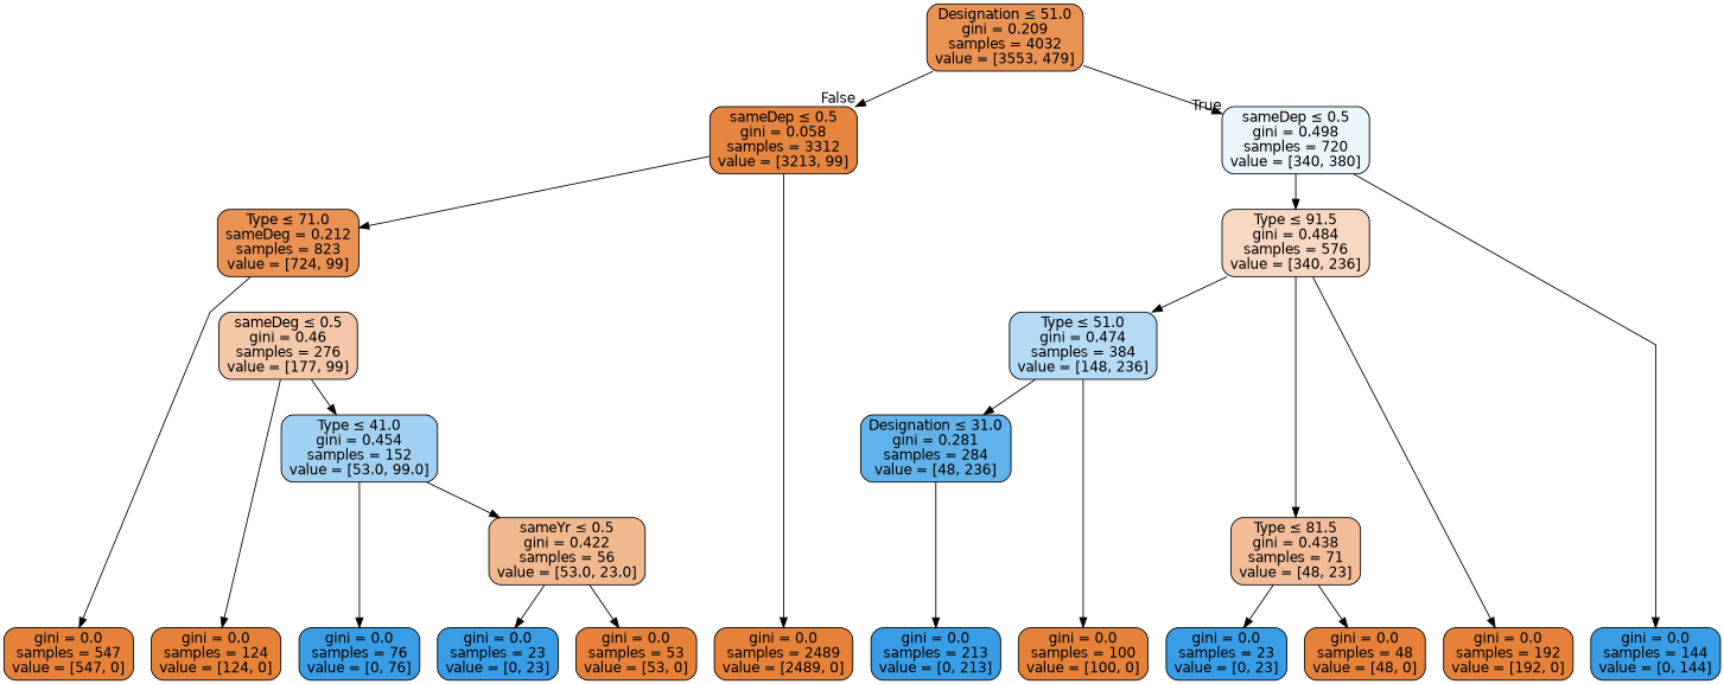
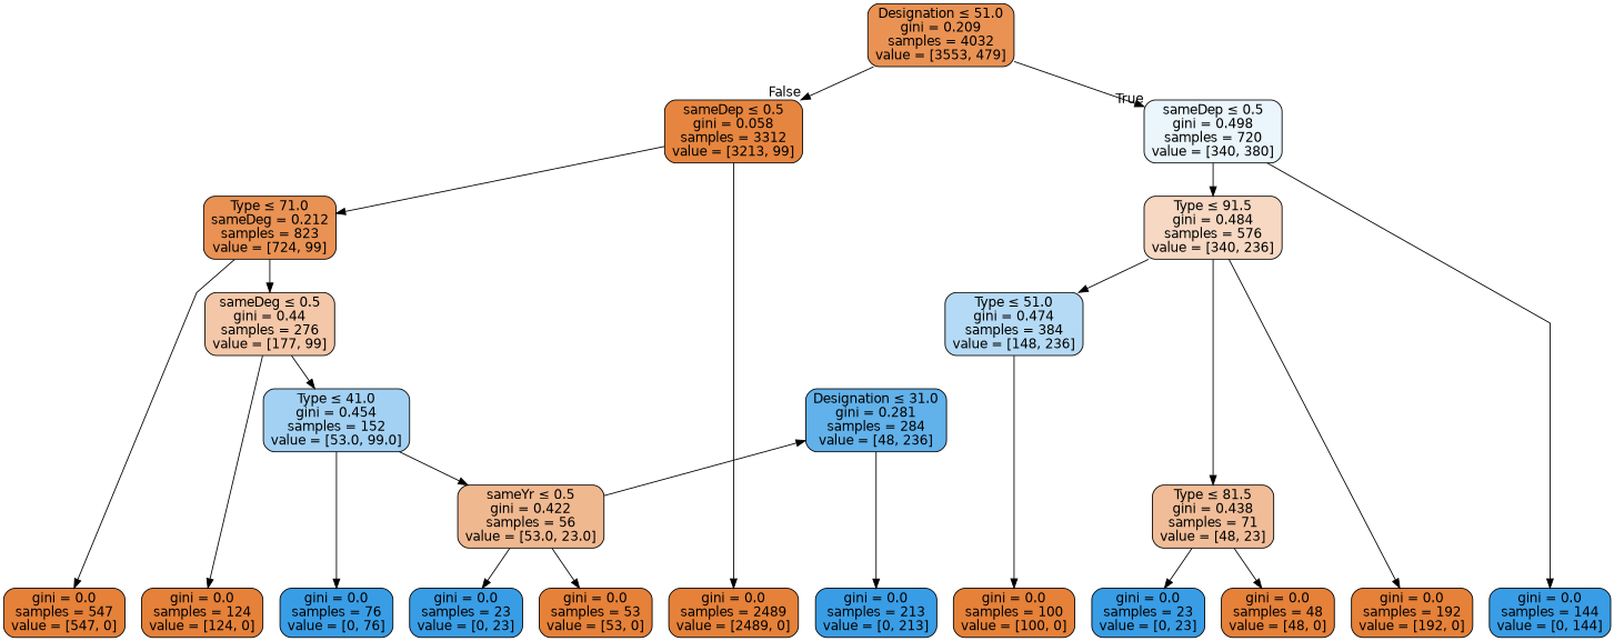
  digraph {
    ranksep=equally
    splines=polyline
    node [color=black fillcolor="#e58139" fontname=helvetica shape=box style="filled, rounded"]
    edge [fontname=helvetica]
    n1 [fillcolor="#e99254" label=<Designation &le; 51.0<br/>gini = 0.209<br/>samples = 4032<br/>value = [3553, 479]>]
    n2 [fillcolor="#eaf5fc" label=<sameDep &le; 0.5<br/>gini = 0.498<br/>samples = 720<br/>value = [340, 380]>]
    n3 [fillcolor="#e6853f" label=<sameDep &le; 0.5<br/>gini = 0.058<br/>samples = 3312<br/>value = [3213, 99]>]
    n4 [fillcolor="#f7d8c2" label=<Type &le; 91.5<br/>gini = 0.484<br/>samples = 576<br/>value = [340, 236]>]
    n5 [fillcolor="#e99254" label=<Type &le; 71.0<br/>sameDeg = 0.212<br/>samples = 823<br/>value = [724, 99]>]
    n6 [fillcolor="#b5daf5" label=<Type &le; 51.0<br/>gini = 0.474<br/>samples = 384<br/>value = [148, 236]>]
-   n7 [fillcolor="#f4c7a8" label=<sameDeg &le; 0.5<br/>gini = 0.46<br/>samples = 276<br/>value = [177, 99]>]
+   n7 [fillcolor="#f4c7a8" label=<sameDeg &le; 0.5<br/>gini = 0.44<br/>samples = 276<br/>value = [177, 99]>]
    n8 [fillcolor="#61b1ea" label=<Designation &le; 31.0<br/>gini = 0.281<br/>samples = 284<br/>value = [48, 236]>]
    n9 [fillcolor="#a3d1f3" label=<Type &le; 41.0<br/>gini = 0.454<br/>samples = 152<br/>value = [53.0, 99.0]>]
    n10 [fillcolor="#f1bd98" label=<Type &le; 81.5<br/>gini = 0.438<br/>samples = 71<br/>value = [48, 23]>]
    n11 [fillcolor="#f0b88f" label=<sameYr &le; 0.5<br/>gini = 0.422<br/>samples = 56<br/>value = [53.0, 23.0]>]
    n12 [label=<gini = 0.0<br/>samples = 100<br/>value = [100, 0]>]
    n13 [label=<gini = 0.0<br/>samples = 48<br/>value = [48, 0]>]
    n14 [fillcolor="#399de5" label=<gini = 0.0<br/>samples = 23<br/>value = [0, 23]>]
    n15 [fillcolor="#399de5" label=<gini = 0.0<br/>samples = 213<br/>value = [0, 213]>]
    n16 [label=<gini = 0.0<br/>samples = 192<br/>value = [192, 0]>]
    n17 [fillcolor="#399de5" label=<gini = 0.0<br/>samples = 144<br/>value = [0, 144]>]
    n18 [label=<gini = 0.0<br/>samples = 2489<br/>value = [2489, 0]>]
    n19 [label=<gini = 0.0<br/>samples = 124<br/>value = [124, 0]>]
    n20 [label=<gini = 0.0<br/>samples = 53<br/>value = [53, 0]>]
    n21 [fillcolor="#399de5" label=<gini = 0.0<br/>samples = 23<br/>value = [0, 23]>]
    n22 [fillcolor="#399de5" label=<gini = 0.0<br/>samples = 76<br/>value = [0, 76]>]
    n23 [label=<gini = 0.0<br/>samples = 547<br/>value = [547, 0]>]
    subgraph sub_1 {
      rank=same
      n1
    }
    subgraph sub_2 {
      rank=same
      n2
      n3
    }
    subgraph sub_3 {
      rank=same
      n4
      n5
    }
    subgraph sub_4 {
      rank=same
      n6
      n7
    }
    subgraph sub_5 {
      rank=same
      n8
      n9
    }
    subgraph sub_6 {
      rank=same
      n10
      n11
    }
    subgraph sub_7 {
      rank=same
      n12
      n13
      n14
      n15
      n16
      n17
      n18
      n19
      n20
      n21
      n22
      n23
    }
    n1 -> n2 [headlabel=True labelangle=45 labeldistance=2.5]
    n1 -> n3 [headlabel=False labelangle=-45 labeldistance=2.5]
    n2 -> n4
    n2 -> n17
    n3 -> n5
    n3 -> n18
    n4 -> n6
    n4 -> n10
    n4 -> n16
+   n5 -> n7
    n5 -> n23
-   n6 -> n8
+   n11 -> n8
    n6 -> n12
    n7 -> n9
    n7 -> n19
    n8 -> n15
    n9 -> n11
    n9 -> n22
    n10 -> n13
    n10 -> n14
    n11 -> n20
    n11 -> n21
  }
